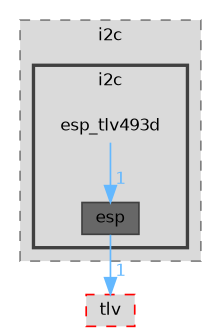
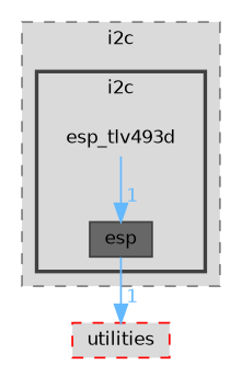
  digraph {
    compound=true
    node [fontname=Helvetica fontsize=10 shape=box]
    edge [color=steelblue1 fontcolor=steelblue1 fontname=Helvetica fontsize=10 headlabel=1 labeldistance=1.5 labelfontname=Helvetica labelfontsize=10]
    n1 [height=0.2 label=esp_tlv493d shape=plaintext width=0.4]
    n2 [color=grey25 fillcolor="#676767" height=0.2 label=esp style=filled width=0.4]
-   n3 [color=red fillcolor="#dadada" height=0.2 label=tlv style="filled,dashed" width=0.4]
+   n3 [color=red fillcolor="#dadada" height=0.2 label=utilities style="filled,dashed" width=0.4]
    subgraph cluster_1 {
      bgcolor="#dadada"
      fontname=Helvetica
      fontsize=10
      label=i2c
      pencolor=grey50
      style="filled,dashed"
      subgraph cluster_2 {
        bgcolor="#dadada"
        fontname=Helvetica
        fontsize=10
        label=i2c
        pencolor=grey25
        style="filled,bold"
        n1
        n2
      }
    }
    n1 -> n2
    n2 -> n3
  }
